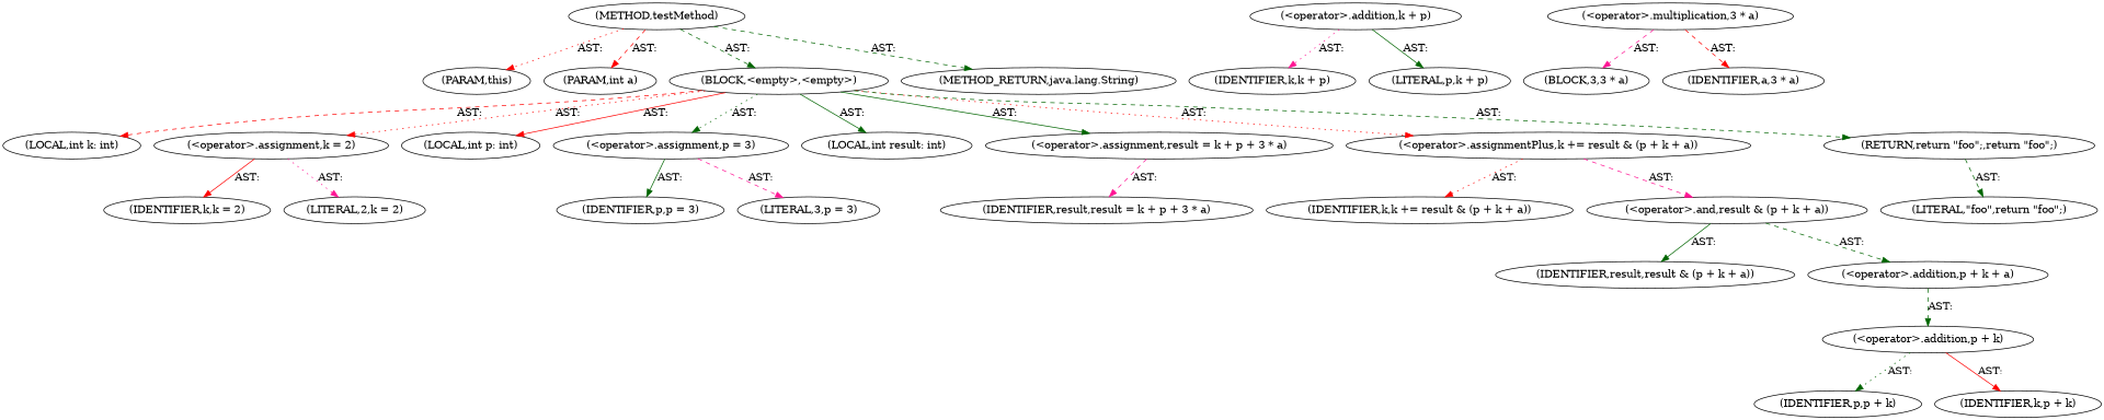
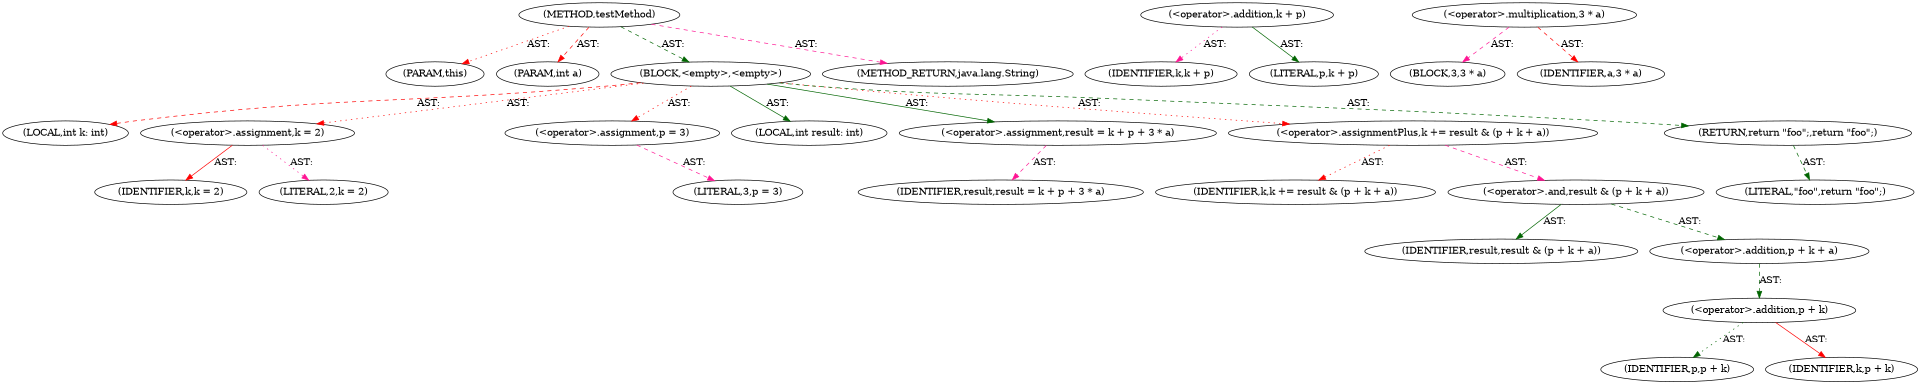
  digraph {
    edge [color=red style=dashed]
    n1 [label="(METHOD,testMethod)"]
    n2 [label="(PARAM,this)"]
    n3 [label="(PARAM,int a)"]
    n4 [label="(BLOCK,<empty>,<empty>)"]
    n5 [label="(METHOD_RETURN,java.lang.String)"]
    n6 [label="(LOCAL,int k: int)"]
    n7 [label="(<operator>.assignment,k = 2)"]
-   n8 [label="(LOCAL,int p: int)"]
    n9 [label="(<operator>.assignment,p = 3)"]
    n10 [label="(LOCAL,int result: int)"]
    n11 [label="(<operator>.assignment,result = k + p + 3 * a)"]
    n12 [label="(<operator>.assignmentPlus,k += result & (p + k + a))"]
    n13 [label="(RETURN,return \"foo\";,return \"foo\";)"]
    n14 [label="(IDENTIFIER,k,k = 2)"]
    n15 [label="(LITERAL,2,k = 2)"]
-   n16 [label="(IDENTIFIER,p,p = 3)"]
    n17 [label="(LITERAL,3,p = 3)"]
    n18 [label="(IDENTIFIER,result,result = k + p + 3 * a)"]
    n19 [label="(IDENTIFIER,k,k += result & (p + k + a))"]
    n20 [label="(<operator>.and,result & (p + k + a))"]
    n21 [label="(LITERAL,\"foo\",return \"foo\";)"]
    n22 [label="(<operator>.addition,k + p)"]
    n23 [label="(IDENTIFIER,k,k + p)"]
    n24 [label="(LITERAL,p,k + p)"]
    n25 [label="(<operator>.multiplication,3 * a)"]
    n26 [label="(BLOCK,3,3 * a)"]
    n27 [label="(IDENTIFIER,a,3 * a)"]
    n28 [label="(IDENTIFIER,result,result & (p + k + a))"]
    n29 [label="(<operator>.addition,p + k + a)"]
    n30 [label="(<operator>.addition,p + k)"]
    n31 [label="(IDENTIFIER,p,p + k)"]
    n32 [label="(IDENTIFIER,k,p + k)"]
    n1 -> n2 [label="AST: " style=dotted]
    n1 -> n3 [label="AST: "]
    n1 -> n4 [color=darkgreen label="AST: "]
-   n1 -> n5 [color=darkgreen label="AST: "]
+   n1 -> n5 [color=deeppink label="AST: "]
    n4 -> n6 [label="AST: "]
    n4 -> n7 [label="AST: " style=dotted]
-   n4 -> n8 [label="AST: " style=solid]
-   n4 -> n9 [color=darkgreen label="AST: " style=dotted]
+   n4 -> n9 [label="AST: " style=dotted]
    n4 -> n10 [color=darkgreen label="AST: " style=solid]
    n4 -> n11 [color=darkgreen label="AST: " style=solid]
    n4 -> n12 [label="AST: " style=dotted]
    n4 -> n13 [color=darkgreen label="AST: "]
    n7 -> n14 [label="AST: " style=solid]
    n7 -> n15 [color=deeppink label="AST: " style=dotted]
-   n9 -> n16 [color=darkgreen label="AST: " style=solid]
    n9 -> n17 [color=deeppink label="AST: "]
    n11 -> n18 [color=deeppink label="AST: "]
    n12 -> n19 [label="AST: " style=dotted]
    n12 -> n20 [color=deeppink label="AST: "]
    n13 -> n21 [color=darkgreen label="AST: "]
    n20 -> n28 [color=darkgreen label="AST: " style=solid]
    n20 -> n29 [color=darkgreen label="AST: "]
    n22 -> n23 [color=deeppink label="AST: " style=dotted]
    n22 -> n24 [color=darkgreen label="AST: " style=solid]
    n25 -> n26 [color=deeppink label="AST: "]
    n25 -> n27 [label="AST: "]
    n29 -> n30 [color=darkgreen label="AST: "]
    n30 -> n31 [color=darkgreen label="AST: " style=dotted]
    n30 -> n32 [label="AST: " style=solid]
  }
